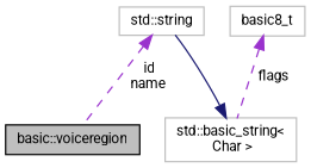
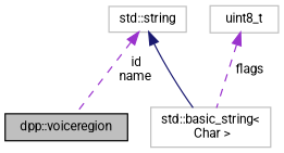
  digraph {
    fontname=Roboto
    node [color=grey75 fontname=Roboto fontsize=10 shape=record]
    edge [color=darkorchid3 dir=back fontname=Roboto fontsize=10 labelfontname=Helvetica labelfontsize=10 style=dashed]
-   n1 [color=black fillcolor=grey75 fontcolor=black height=0.2 label="basic::voiceregion" style=filled width=0.4]
+   n1 [color=black fillcolor=grey75 fontcolor=black height=0.2 label="dpp::voiceregion" style=filled width=0.4]
    n2 [height=0.2 label="std::string" width=0.4]
    n3 [height=0.2 label="std::basic_string\<\l Char \>" width=0.4]
-   n4 [height=0.2 label=basic8_t width=0.4]
+   n4 [height=0.2 label=uint8_t width=0.4]
    n2 -> n1 [label=" id\nname"]
-   n3 -> n2 [color=midnightblue style=solid]
+   n2 -> n3 [color=midnightblue style=solid]
    n4 -> n3 [label=" flags"]
  }
